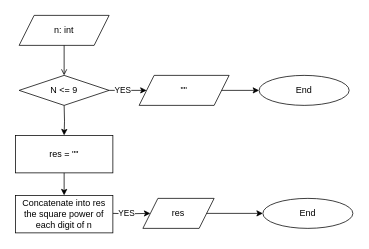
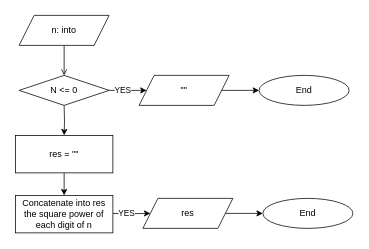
  <mxCell id="0" />
  <mxCell id="1" parent="0" />
- <mxCell id="2" value="n: int" style="shape=parallelogram;perimeter=parallelogramPerimeter;whiteSpace=wrap;html=1;fixedSize=1;" vertex="1" parent="1"><mxGeometry x="25" y="20" width="120" height="40" as="geometry" /></mxCell>
- <mxCell id="3" value="N &amp;lt;= 9" style="rhombus;whiteSpace=wrap;html=1;" vertex="1" parent="1"><mxGeometry x="25" y="100" width="120" height="40" as="geometry" /></mxCell>
+ <mxCell id="2" value="n: into" style="shape=parallelogram;perimeter=parallelogramPerimeter;whiteSpace=wrap;html=1;fixedSize=1;" vertex="1" parent="1"><mxGeometry x="25" y="20" width="120" height="40" as="geometry" /></mxCell>
+ <mxCell id="3" value="N &amp;lt;= 0" style="rhombus;whiteSpace=wrap;html=1;" vertex="1" parent="1"><mxGeometry x="25" y="100" width="120" height="40" as="geometry" /></mxCell>
  <mxCell id="4" value="&quot;&quot;" style="shape=parallelogram;perimeter=parallelogramPerimeter;whiteSpace=wrap;html=1;fixedSize=1;" vertex="1" parent="1"><mxGeometry x="185" y="100" width="120" height="40" as="geometry" /></mxCell>
  <mxCell id="5" value="End" style="ellipse;whiteSpace=wrap;html=1;" vertex="1" parent="1"><mxGeometry x="345" y="100" width="120" height="40" as="geometry" /></mxCell>
  <mxCell id="6" value="" style="edgeStyle=orthogonalEdgeStyle;rounded=0;orthogonalLoop=1;jettySize=auto;html=1;entryX=0;entryY=0.5;entryDx=0;entryDy=0;exitX=1;exitY=0.5;exitDx=0;exitDy=0;" edge="1" parent="1" source="3" target="4"><mxGeometry relative="1" as="geometry"><mxPoint x="95" y="30" as="targetPoint" /><mxPoint x="95" y="-10" as="sourcePoint" /></mxGeometry></mxCell>
  <mxCell id="7" value="YES" style="edgeLabel;html=1;align=center;verticalAlign=middle;resizable=0;points=[];" vertex="1" connectable="0" parent="6"><mxGeometry x="-0.339" y="1" relative="1" as="geometry"><mxPoint as="offset" /></mxGeometry></mxCell>
  <mxCell id="8" value="" style="edgeStyle=orthogonalEdgeStyle;rounded=0;orthogonalLoop=1;jettySize=auto;html=1;entryX=0.5;entryY=0;entryDx=0;entryDy=0;exitX=0.5;exitY=1;exitDx=0;exitDy=0;endArrow=open;" edge="1" parent="1" source="2" target="3"><mxGeometry relative="1" as="geometry"><mxPoint x="205" y="130" as="targetPoint" /><mxPoint x="155" y="130" as="sourcePoint" /></mxGeometry></mxCell>
  <mxCell id="9" value="" style="edgeStyle=orthogonalEdgeStyle;rounded=0;orthogonalLoop=1;jettySize=auto;html=1;entryX=0;entryY=0.5;entryDx=0;entryDy=0;exitX=1;exitY=0.5;exitDx=0;exitDy=0;" edge="1" parent="1" source="4" target="5"><mxGeometry relative="1" as="geometry"><mxPoint x="95" y="110" as="targetPoint" /><mxPoint x="95" y="70" as="sourcePoint" /></mxGeometry></mxCell>
  <mxCell id="10" value="res = &quot;&quot;" style="rounded=0;whiteSpace=wrap;html=1;" vertex="1" parent="1"><mxGeometry x="20" y="180" width="130" height="50" as="geometry" /></mxCell>
- <mxCell id="11" value="res" style="shape=parallelogram;perimeter=parallelogramPerimeter;whiteSpace=wrap;html=1;fixedSize=1;" vertex="1" parent="1"><mxGeometry x="190" y="264" width="95" height="40" as="geometry" /></mxCell>
+ <mxCell id="11" value="res" style="shape=parallelogram;perimeter=parallelogramPerimeter;whiteSpace=wrap;html=1;fixedSize=1;" vertex="1" parent="1"><mxGeometry x="190" y="264" width="120" height="40" as="geometry" /></mxCell>
  <mxCell id="12" value="End" style="ellipse;whiteSpace=wrap;html=1;" vertex="1" parent="1"><mxGeometry x="350" y="264" width="120" height="40" as="geometry" /></mxCell>
  <mxCell id="13" value="" style="edgeStyle=orthogonalEdgeStyle;rounded=0;orthogonalLoop=1;jettySize=auto;html=1;entryX=0;entryY=0.5;entryDx=0;entryDy=0;exitX=1;exitY=0.5;exitDx=0;exitDy=0;" edge="1" parent="1" target="11"><mxGeometry relative="1" as="geometry"><mxPoint x="100" y="194" as="targetPoint" /><mxPoint x="150" y="284" as="sourcePoint" /></mxGeometry></mxCell>
  <mxCell id="14" value="YES" style="edgeLabel;html=1;align=center;verticalAlign=middle;resizable=0;points=[];" vertex="1" connectable="0" parent="13"><mxGeometry x="-0.339" y="1" relative="1" as="geometry"><mxPoint as="offset" /></mxGeometry></mxCell>
  <mxCell id="15" value="" style="edgeStyle=orthogonalEdgeStyle;rounded=0;orthogonalLoop=1;jettySize=auto;html=1;entryX=0;entryY=0.5;entryDx=0;entryDy=0;exitX=1;exitY=0.5;exitDx=0;exitDy=0;" edge="1" parent="1" source="11" target="12"><mxGeometry relative="1" as="geometry"><mxPoint x="100" y="274" as="targetPoint" /><mxPoint x="100" y="234" as="sourcePoint" /></mxGeometry></mxCell>
  <mxCell id="16" value="" style="edgeStyle=orthogonalEdgeStyle;rounded=0;orthogonalLoop=1;jettySize=auto;html=1;entryX=0.5;entryY=0;entryDx=0;entryDy=0;" edge="1" parent="1" target="10"><mxGeometry relative="1" as="geometry"><mxPoint x="95" y="110" as="targetPoint" /><mxPoint x="85" y="140" as="sourcePoint" /></mxGeometry></mxCell>
  <mxCell id="17" value="Concatenate into res the square power of each digit of n" style="rounded=0;whiteSpace=wrap;html=1;" vertex="1" parent="1"><mxGeometry x="20" y="260" width="130" height="50" as="geometry" /></mxCell>
  <mxCell id="18" value="" style="edgeStyle=orthogonalEdgeStyle;rounded=0;orthogonalLoop=1;jettySize=auto;html=1;entryX=0.5;entryY=0;entryDx=0;entryDy=0;" edge="1" parent="1" target="17"><mxGeometry relative="1" as="geometry"><mxPoint x="95" y="190" as="targetPoint" /><mxPoint x="85" y="230" as="sourcePoint" /></mxGeometry></mxCell>
